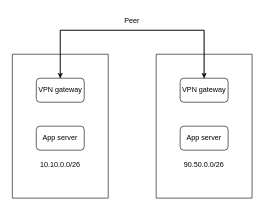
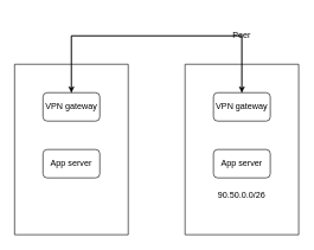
  <mxCell id="0" />
  <mxCell id="1" parent="0" />
  <mxCell id="2" value="" style="swimlane;startSize=0;" vertex="1" parent="1"><mxGeometry x="260" y="90" width="160" height="240" as="geometry" /></mxCell>
  <mxCell id="3" value="VPN gateway" style="rounded=1;whiteSpace=wrap;html=1;" vertex="1" parent="2"><mxGeometry x="40" y="40" width="80" height="40" as="geometry" /></mxCell>
  <mxCell id="4" value="App server" style="rounded=1;whiteSpace=wrap;html=1;" vertex="1" parent="2"><mxGeometry x="40" y="120" width="80" height="40" as="geometry" /></mxCell>
  <mxCell id="5" value="90.50.0.0/26" style="text;html=1;align=center;verticalAlign=middle;whiteSpace=wrap;rounded=0;" vertex="1" parent="2"><mxGeometry y="170" width="160" height="30" as="geometry" /></mxCell>
  <mxCell id="6" value="" style="swimlane;startSize=0;" vertex="1" parent="1"><mxGeometry x="20" y="90" width="160" height="240" as="geometry" /></mxCell>
  <mxCell id="7" value="VPN gateway" style="rounded=1;whiteSpace=wrap;html=1;" vertex="1" parent="6"><mxGeometry x="40" y="40" width="80" height="40" as="geometry" /></mxCell>
  <mxCell id="8" value="App server" style="rounded=1;whiteSpace=wrap;html=1;" vertex="1" parent="6"><mxGeometry x="40" y="120" width="80" height="40" as="geometry" /></mxCell>
- <mxCell id="9" value="10.10.0.0/26" style="text;html=1;align=center;verticalAlign=middle;whiteSpace=wrap;rounded=0;" vertex="1" parent="6"><mxGeometry y="170" width="160" height="30" as="geometry" /></mxCell>
  <mxCell id="10" style="edgeStyle=orthogonalEdgeStyle;rounded=0;orthogonalLoop=1;jettySize=auto;html=1;exitX=0.5;exitY=0;exitDx=0;exitDy=0;entryX=0.5;entryY=0;entryDx=0;entryDy=0;" edge="1" parent="1" source="7" target="3"><mxGeometry relative="1" as="geometry"><Array as="points"><mxPoint x="100" y="50" /><mxPoint x="340" y="50" /></Array></mxGeometry></mxCell>
  <mxCell id="11" style="edgeStyle=orthogonalEdgeStyle;rounded=0;orthogonalLoop=1;jettySize=auto;html=1;exitX=0.5;exitY=0;exitDx=0;exitDy=0;entryX=0.5;entryY=0;entryDx=0;entryDy=0;" edge="1" parent="1" source="3" target="7"><mxGeometry relative="1" as="geometry"><Array as="points"><mxPoint x="340" y="50" /><mxPoint x="100" y="50" /></Array></mxGeometry></mxCell>
- <mxCell id="12" value="Peer" style="text;html=1;align=center;verticalAlign=middle;whiteSpace=wrap;rounded=0;" vertex="1" parent="1"><mxGeometry x="180" y="20" width="80" height="30" as="geometry" /></mxCell>
+ <mxCell id="12" value="Peer" style="text;html=1;align=center;verticalAlign=middle;whiteSpace=wrap;rounded=0;" vertex="1" parent="1"><mxGeometry x="300" y="35" width="80" height="30" as="geometry" /></mxCell>
